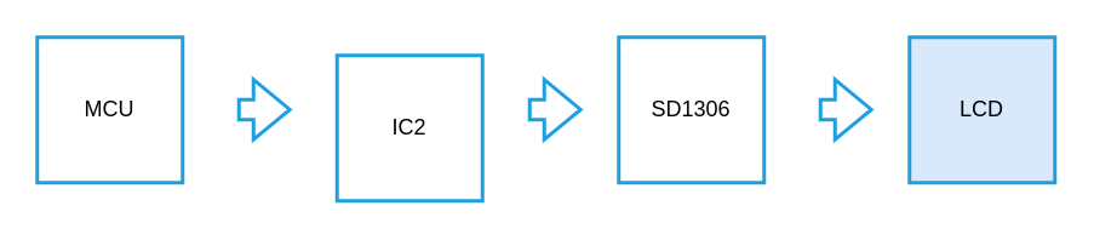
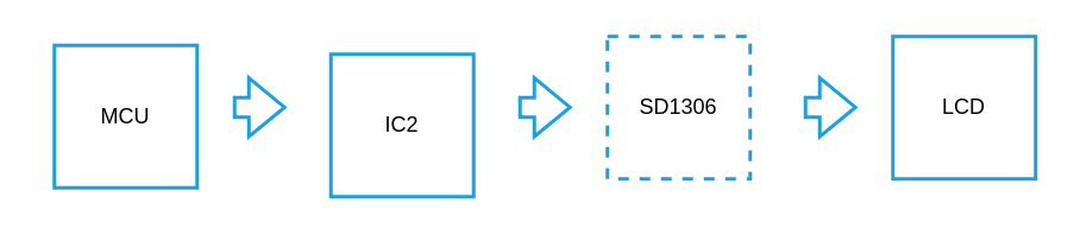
  <mxCell id="0" />
  <mxCell id="1" parent="0" />
- <mxCell id="2" value="MCU" style="whiteSpace=wrap;html=1;aspect=fixed;strokeWidth=2;strokeColor=#1BA1E2;" vertex="1" parent="1"><mxGeometry x="20" y="20" width="80" height="80" as="geometry" /></mxCell>
+ <mxCell id="2" value="MCU" style="whiteSpace=wrap;html=1;aspect=fixed;strokeWidth=2;strokeColor=#1BA1E2;" vertex="1" parent="1"><mxGeometry x="30" y="25" width="80" height="80" as="geometry" /></mxCell>
  <mxCell id="3" value="" style="shape=flexArrow;endArrow=classic;html=1;rounded=0;strokeWidth=2;strokeColor=#1BA1E2;" edge="1" parent="1"><mxGeometry width="50" height="50" relative="1" as="geometry"><mxPoint x="130" y="59.76" as="sourcePoint" /><mxPoint x="160" y="59.76" as="targetPoint" /></mxGeometry></mxCell>
  <mxCell id="4" value="" style="shape=flexArrow;endArrow=classic;html=1;rounded=0;strokeWidth=2;strokeColor=#1BA1E2;" edge="1" parent="1"><mxGeometry width="50" height="50" relative="1" as="geometry"><mxPoint x="290" y="59.76" as="sourcePoint" /><mxPoint x="320" y="59.76" as="targetPoint" /></mxGeometry></mxCell>
  <mxCell id="5" value="IC2" style="whiteSpace=wrap;html=1;aspect=fixed;strokeWidth=2;strokeColor=#1BA1E2;" vertex="1" parent="1"><mxGeometry x="185" y="30" width="80" height="80" as="geometry" /></mxCell>
  <mxCell id="6" value="" style="shape=flexArrow;endArrow=classic;html=1;rounded=0;strokeWidth=2;strokeColor=#1BA1E2;" edge="1" parent="1"><mxGeometry width="50" height="50" relative="1" as="geometry"><mxPoint x="450" y="59.76" as="sourcePoint" /><mxPoint x="480" y="59.76" as="targetPoint" /></mxGeometry></mxCell>
- <mxCell id="7" value="SD1306" style="whiteSpace=wrap;html=1;aspect=fixed;strokeWidth=2;strokeColor=#1BA1E2;" vertex="1" parent="1"><mxGeometry x="340" y="20" width="80" height="80" as="geometry" /></mxCell>
- <mxCell id="8" value="LCD" style="whiteSpace=wrap;html=1;aspect=fixed;strokeWidth=2;strokeColor=#1BA1E2;fillColor=#dae8fc;" vertex="1" parent="1"><mxGeometry x="500" y="20" width="80" height="80" as="geometry" /></mxCell>
+ <mxCell id="7" value="SD1306" style="whiteSpace=wrap;html=1;aspect=fixed;strokeWidth=2;strokeColor=#1BA1E2;dashed=1;" vertex="1" parent="1"><mxGeometry x="340" y="20" width="80" height="80" as="geometry" /></mxCell>
+ <mxCell id="8" value="LCD" style="whiteSpace=wrap;html=1;aspect=fixed;strokeWidth=2;strokeColor=#1BA1E2;" vertex="1" parent="1"><mxGeometry x="500" y="20" width="80" height="80" as="geometry" /></mxCell>
